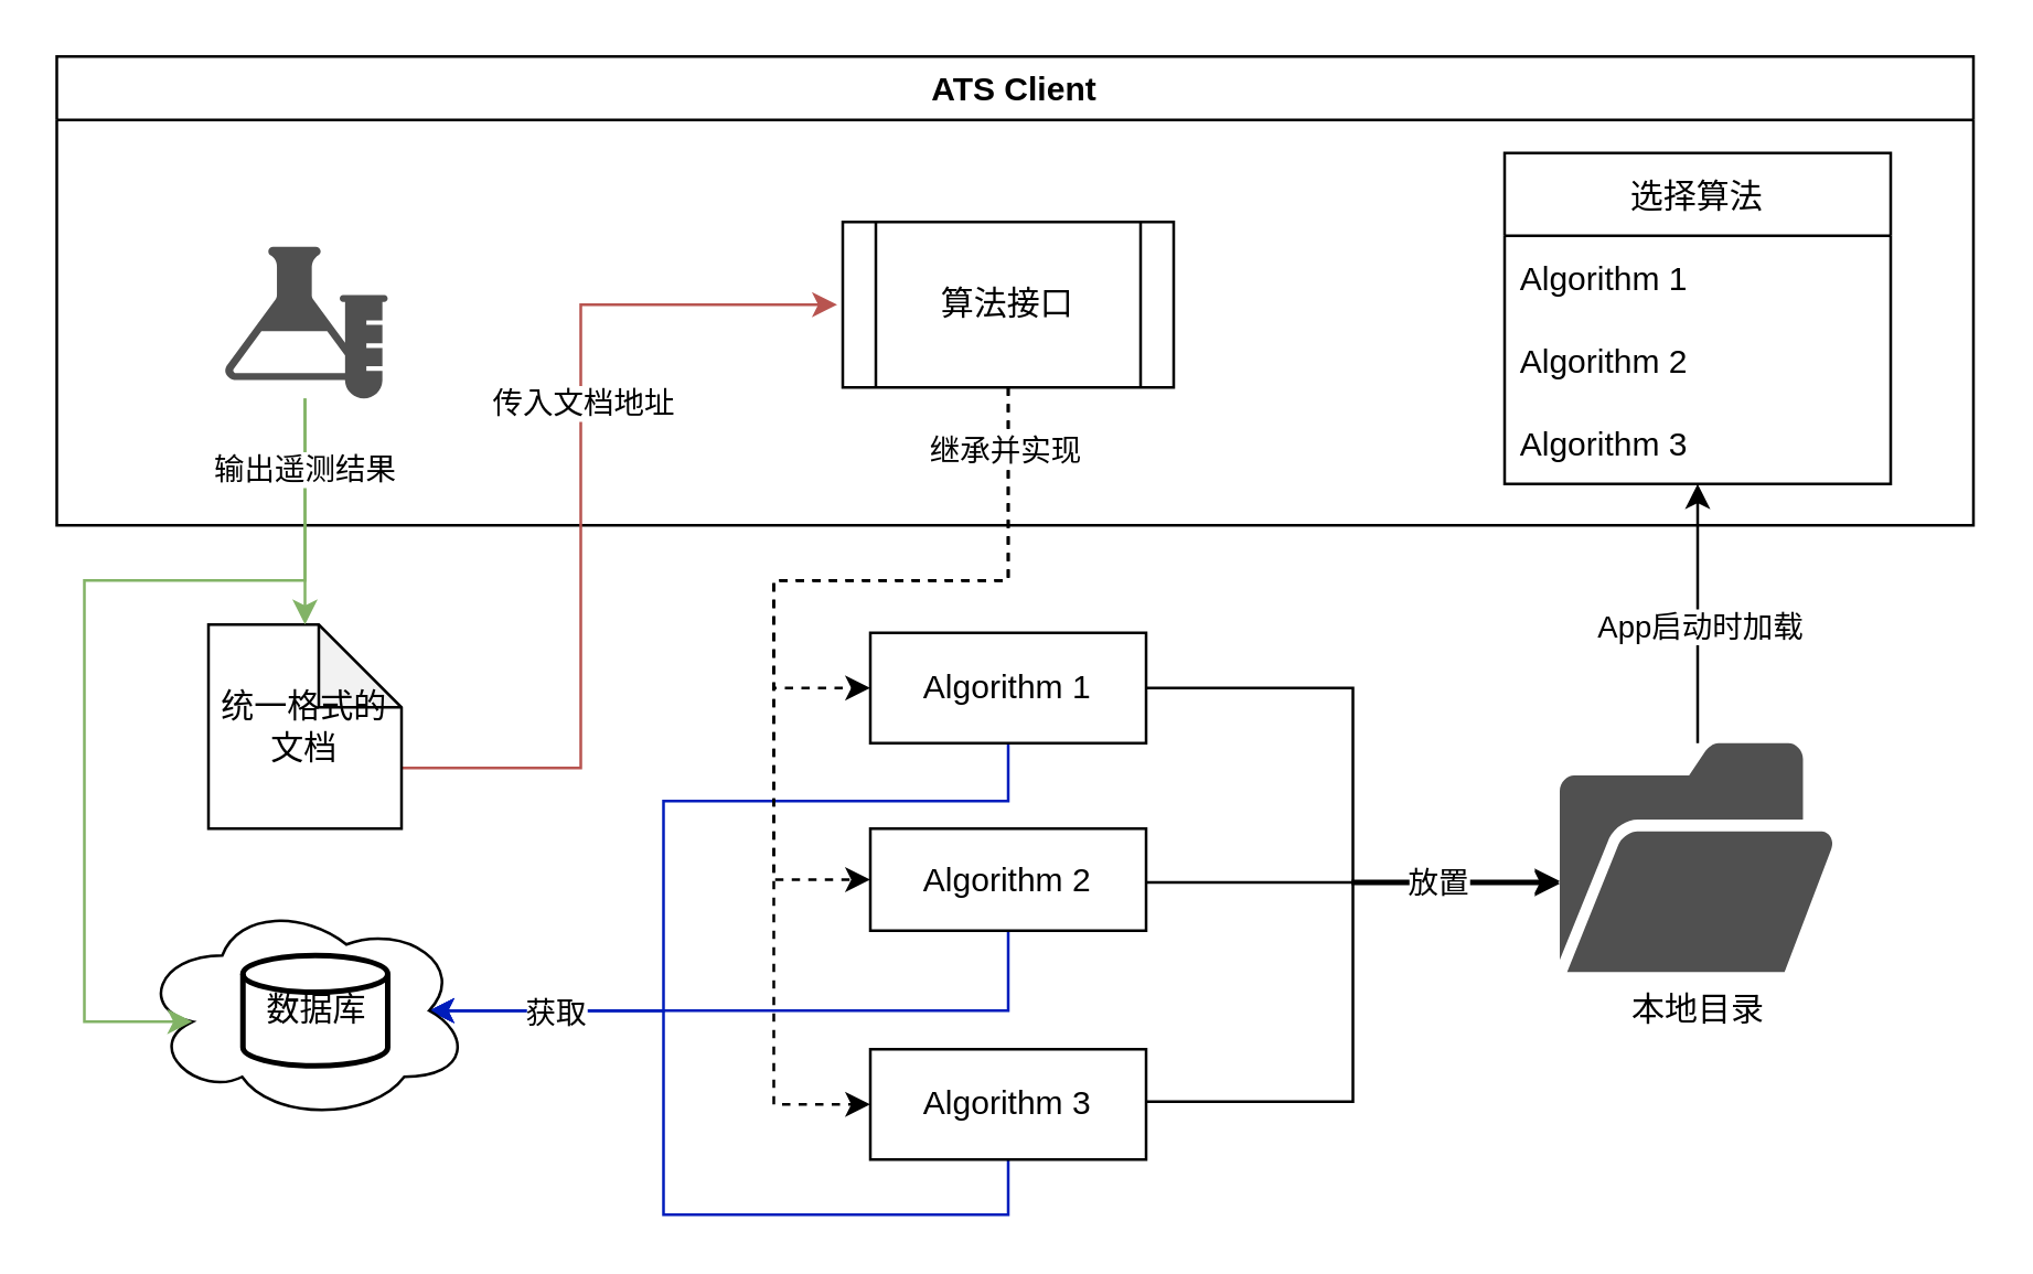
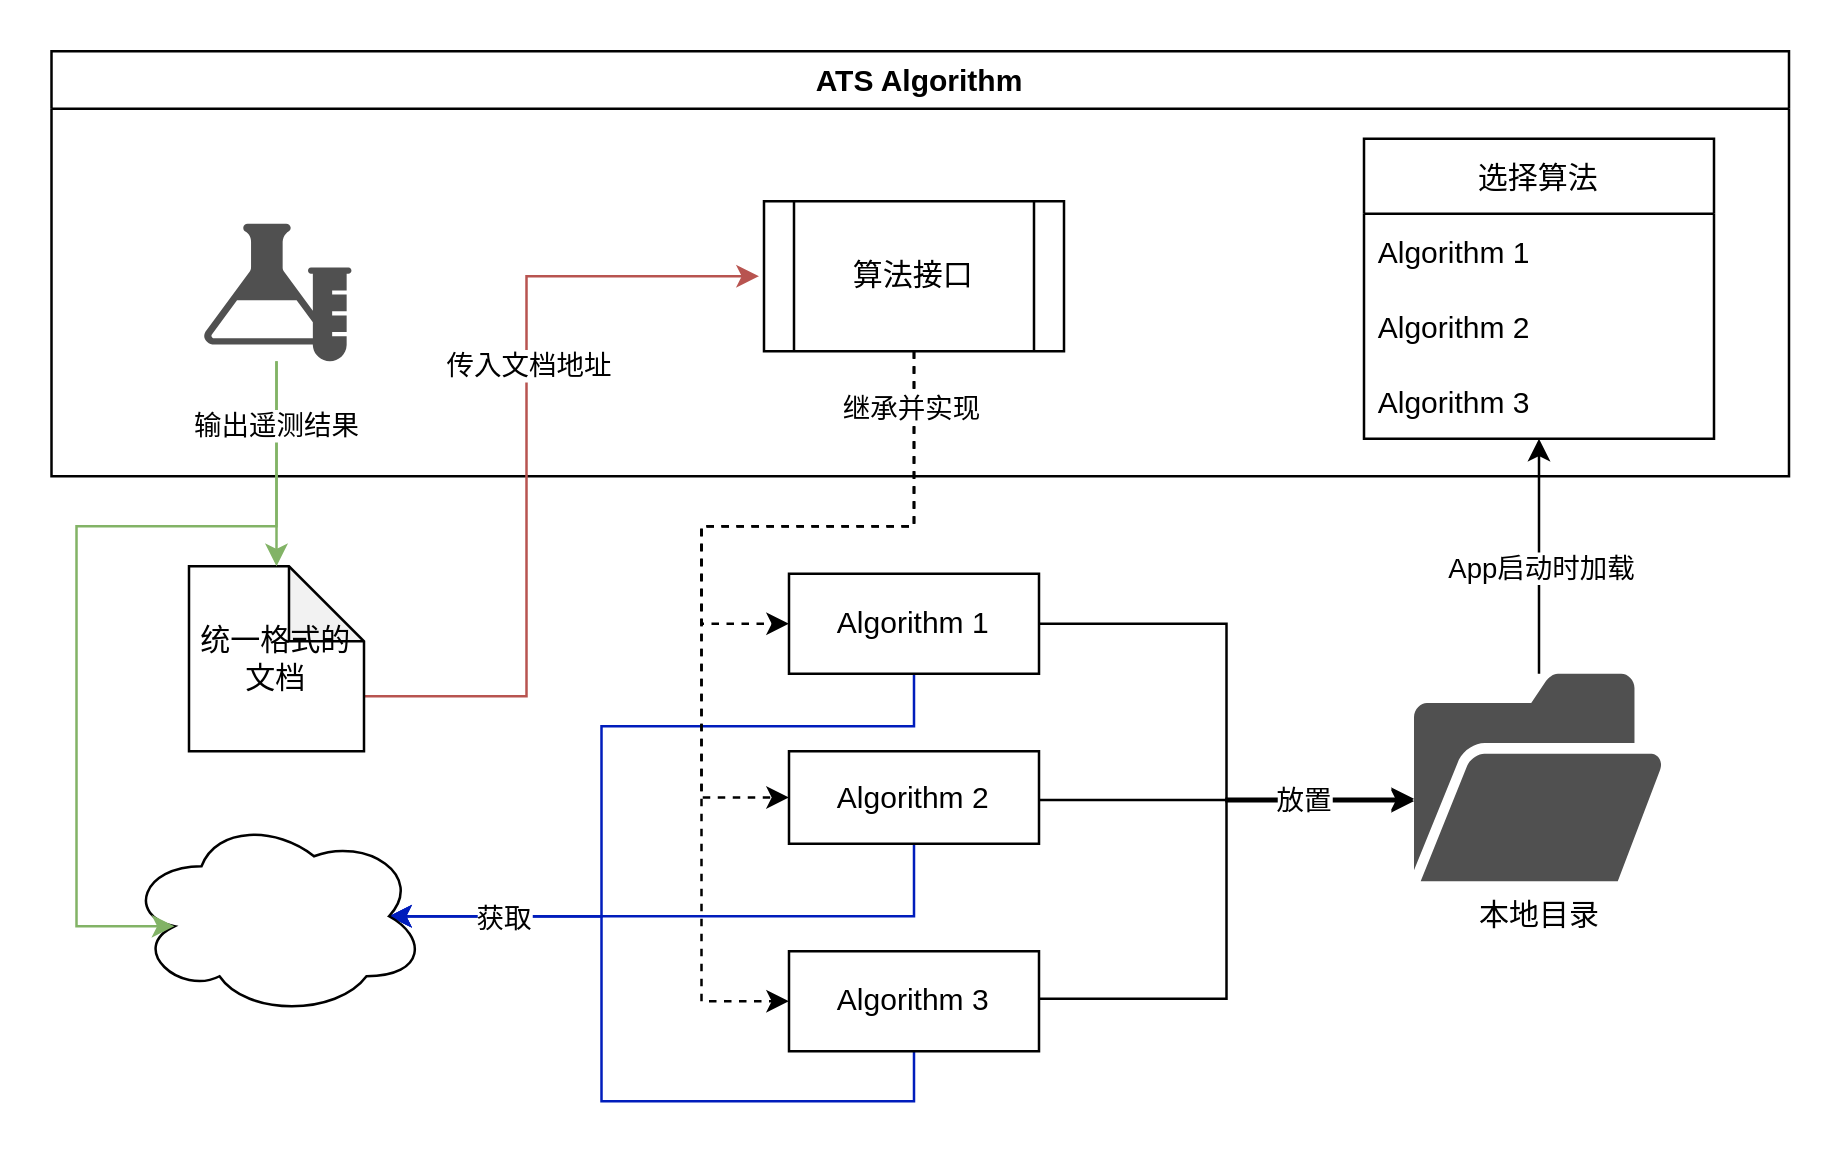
  <mxCell id="0" />
  <mxCell id="1" parent="0" />
- <mxCell id="2" value="ATS Client" style="swimlane;" parent="1" vertex="1"><mxGeometry x="20" y="20" width="695" height="170" as="geometry" /></mxCell>
+ <mxCell id="2" value="ATS Algorithm" style="swimlane;" parent="1" vertex="1"><mxGeometry x="20" y="20" width="695" height="170" as="geometry" /></mxCell>
  <mxCell id="3" value="选择算法" style="swimlane;fontStyle=0;childLayout=stackLayout;horizontal=1;startSize=30;horizontalStack=0;resizeParent=1;resizeParentMax=0;resizeLast=0;collapsible=1;marginBottom=0;" parent="2" vertex="1"><mxGeometry x="525" y="35" width="140" height="120" as="geometry" /></mxCell>
  <mxCell id="4" value="Algorithm 1" style="text;strokeColor=none;fillColor=none;align=left;verticalAlign=middle;spacingLeft=4;spacingRight=4;overflow=hidden;points=[[0,0.5],[1,0.5]];portConstraint=eastwest;rotatable=0;" parent="3" vertex="1"><mxGeometry y="30" width="140" height="30" as="geometry" /></mxCell>
  <mxCell id="5" value="Algorithm 2" style="text;strokeColor=none;fillColor=none;align=left;verticalAlign=middle;spacingLeft=4;spacingRight=4;overflow=hidden;points=[[0,0.5],[1,0.5]];portConstraint=eastwest;rotatable=0;" parent="3" vertex="1"><mxGeometry y="60" width="140" height="30" as="geometry" /></mxCell>
  <mxCell id="6" value="Algorithm 3" style="text;strokeColor=none;fillColor=none;align=left;verticalAlign=middle;spacingLeft=4;spacingRight=4;overflow=hidden;points=[[0,0.5],[1,0.5]];portConstraint=eastwest;rotatable=0;" parent="3" vertex="1"><mxGeometry y="90" width="140" height="30" as="geometry" /></mxCell>
  <mxCell id="7" value="算法接口" style="shape=process;whiteSpace=wrap;html=1;backgroundOutline=1;" parent="2" vertex="1"><mxGeometry x="285" y="60" width="120" height="60" as="geometry" /></mxCell>
  <mxCell id="8" value="" style="sketch=0;pointerEvents=1;shadow=0;dashed=0;html=1;strokeColor=none;fillColor=#505050;labelPosition=center;verticalLabelPosition=bottom;verticalAlign=top;outlineConnect=0;align=center;shape=mxgraph.office.concepts.lab;" parent="2" vertex="1"><mxGeometry x="60" y="69" width="60" height="55" as="geometry" /></mxCell>
  <mxCell id="9" style="edgeStyle=orthogonalEdgeStyle;rounded=0;orthogonalLoop=1;jettySize=auto;html=1;exitX=1;exitY=0.5;exitDx=0;exitDy=0;" parent="1" source="11" target="23" edge="1"><mxGeometry relative="1" as="geometry"><mxPoint x="530" y="320" as="targetPoint" /><Array as="points"><mxPoint x="490" y="249" /><mxPoint x="490" y="320" /></Array></mxGeometry></mxCell>
  <mxCell id="10" style="edgeStyle=orthogonalEdgeStyle;rounded=0;orthogonalLoop=1;jettySize=auto;html=1;exitX=0.5;exitY=1;exitDx=0;exitDy=0;entryX=0.875;entryY=0.5;entryDx=0;entryDy=0;entryPerimeter=0;fillColor=#0050ef;strokeColor=#001DBC;" parent="1" source="11" target="25" edge="1"><mxGeometry relative="1" as="geometry"><Array as="points"><mxPoint x="365" y="290" /><mxPoint x="240" y="290" /><mxPoint x="240" y="366" /></Array></mxGeometry></mxCell>
  <mxCell id="11" value="&lt;span style=&quot;text-align: left&quot;&gt;Algorithm 1&lt;/span&gt;" style="rounded=0;whiteSpace=wrap;html=1;" parent="1" vertex="1"><mxGeometry x="315" y="229" width="100" height="40" as="geometry" /></mxCell>
  <mxCell id="12" style="edgeStyle=orthogonalEdgeStyle;rounded=0;orthogonalLoop=1;jettySize=auto;html=1;exitX=1;exitY=0.5;exitDx=0;exitDy=0;" parent="1" edge="1"><mxGeometry relative="1" as="geometry"><mxPoint x="415" y="319.5" as="sourcePoint" /><mxPoint x="565" y="319.5" as="targetPoint" /><Array as="points"><mxPoint x="510" y="320" /><mxPoint x="510" y="320" /></Array></mxGeometry></mxCell>
  <mxCell id="13" style="edgeStyle=orthogonalEdgeStyle;rounded=0;orthogonalLoop=1;jettySize=auto;html=1;exitX=0.5;exitY=1;exitDx=0;exitDy=0;entryX=0.875;entryY=0.5;entryDx=0;entryDy=0;entryPerimeter=0;fillColor=#0050ef;strokeColor=#001DBC;" parent="1" source="14" target="25" edge="1"><mxGeometry relative="1" as="geometry" /></mxCell>
  <mxCell id="14" value="&lt;span style=&quot;text-align: left&quot;&gt;Algorithm 2&lt;/span&gt;" style="rounded=0;whiteSpace=wrap;html=1;" parent="1" vertex="1"><mxGeometry x="315" y="300" width="100" height="37" as="geometry" /></mxCell>
  <mxCell id="15" style="edgeStyle=orthogonalEdgeStyle;rounded=0;orthogonalLoop=1;jettySize=auto;html=1;exitX=1;exitY=0.5;exitDx=0;exitDy=0;" parent="1" edge="1"><mxGeometry relative="1" as="geometry"><mxPoint x="415" y="399" as="sourcePoint" /><mxPoint x="565" y="319" as="targetPoint" /><Array as="points"><mxPoint x="490" y="399" /><mxPoint x="490" y="319" /></Array></mxGeometry></mxCell>
  <mxCell id="16" value="放置" style="edgeLabel;html=1;align=center;verticalAlign=middle;resizable=0;points=[];" parent="15" vertex="1" connectable="0"><mxGeometry x="0.546" y="-2" relative="1" as="geometry"><mxPoint x="7" y="-2" as="offset" /></mxGeometry></mxCell>
  <mxCell id="17" style="edgeStyle=orthogonalEdgeStyle;rounded=0;orthogonalLoop=1;jettySize=auto;html=1;exitX=0.5;exitY=1;exitDx=0;exitDy=0;entryX=0.875;entryY=0.5;entryDx=0;entryDy=0;entryPerimeter=0;fillColor=#0050ef;strokeColor=#001DBC;" parent="1" source="19" target="25" edge="1"><mxGeometry relative="1" as="geometry"><Array as="points"><mxPoint x="365" y="440" /><mxPoint x="240" y="440" /><mxPoint x="240" y="366" /></Array></mxGeometry></mxCell>
  <mxCell id="18" value="获取" style="edgeLabel;html=1;align=center;verticalAlign=middle;resizable=0;points=[];" parent="17" vertex="1" connectable="0"><mxGeometry x="0.824" y="-1" relative="1" as="geometry"><mxPoint x="18" y="1" as="offset" /></mxGeometry></mxCell>
  <mxCell id="19" value="&lt;span style=&quot;text-align: left&quot;&gt;Algorithm 3&lt;/span&gt;" style="rounded=0;whiteSpace=wrap;html=1;" parent="1" vertex="1"><mxGeometry x="315" y="380" width="100" height="40" as="geometry" /></mxCell>
  <mxCell id="20" style="edgeStyle=orthogonalEdgeStyle;rounded=0;orthogonalLoop=1;jettySize=auto;html=1;entryX=0;entryY=0.5;entryDx=0;entryDy=0;dashed=1;" parent="1" source="7" target="11" edge="1"><mxGeometry relative="1" as="geometry"><Array as="points"><mxPoint x="365" y="210" /><mxPoint x="280" y="210" /><mxPoint x="280" y="249" /></Array></mxGeometry></mxCell>
  <mxCell id="21" style="edgeStyle=orthogonalEdgeStyle;rounded=0;orthogonalLoop=1;jettySize=auto;html=1;" parent="1" source="23" target="3" edge="1"><mxGeometry relative="1" as="geometry" /></mxCell>
  <mxCell id="22" value="App启动时加载" style="edgeLabel;html=1;align=center;verticalAlign=middle;resizable=0;points=[];" parent="21" vertex="1" connectable="0"><mxGeometry x="0.285" relative="1" as="geometry"><mxPoint y="17" as="offset" /></mxGeometry></mxCell>
  <mxCell id="23" value="本地目录" style="sketch=0;pointerEvents=1;shadow=0;dashed=0;html=1;strokeColor=none;fillColor=#505050;labelPosition=center;verticalLabelPosition=bottom;verticalAlign=top;outlineConnect=0;align=center;shape=mxgraph.office.concepts.folder_open;" parent="1" vertex="1"><mxGeometry x="565" y="269" width="100" height="83" as="geometry" /></mxCell>
  <mxCell id="24" style="edgeStyle=orthogonalEdgeStyle;rounded=0;orthogonalLoop=1;jettySize=auto;html=1;exitX=0.5;exitY=1;exitDx=0;exitDy=0;entryX=0;entryY=0.5;entryDx=0;entryDy=0;dashed=1;" parent="1" source="7" target="14" edge="1"><mxGeometry relative="1" as="geometry"><Array as="points"><mxPoint x="365" y="210" /><mxPoint x="280" y="210" /><mxPoint x="280" y="319" /></Array></mxGeometry></mxCell>
  <mxCell id="25" value="" style="ellipse;shape=cloud;whiteSpace=wrap;html=1;" parent="1" vertex="1"><mxGeometry x="50" y="326" width="120" height="80" as="geometry" /></mxCell>
- <mxCell id="26" value="数据库" style="strokeWidth=2;html=1;shape=mxgraph.flowchart.database;whiteSpace=wrap;" parent="1" vertex="1"><mxGeometry x="87.5" y="346" width="52.5" height="40" as="geometry" /></mxCell>
  <mxCell id="27" style="edgeStyle=orthogonalEdgeStyle;rounded=0;orthogonalLoop=1;jettySize=auto;html=1;entryX=0.16;entryY=0.55;entryDx=0;entryDy=0;entryPerimeter=0;fillColor=#d5e8d4;strokeColor=#82b366;" parent="1" source="8" target="25" edge="1"><mxGeometry relative="1" as="geometry"><Array as="points"><mxPoint x="110" y="210" /><mxPoint x="30" y="210" /><mxPoint x="30" y="370" /></Array></mxGeometry></mxCell>
  <mxCell id="28" style="edgeStyle=orthogonalEdgeStyle;rounded=0;orthogonalLoop=1;jettySize=auto;html=1;exitX=0;exitY=0;exitDx=70;exitDy=52;exitPerimeter=0;entryX=0;entryY=0.5;entryDx=0;entryDy=0;fillColor=#f8cecc;strokeColor=#b85450;" parent="1" edge="1"><mxGeometry relative="1" as="geometry"><mxPoint x="143" y="278" as="sourcePoint" /><mxPoint x="303" y="110" as="targetPoint" /><Array as="points"><mxPoint x="210" y="278" /><mxPoint x="210" y="110" /></Array></mxGeometry></mxCell>
  <mxCell id="29" value="传入文档地址" style="edgeLabel;html=1;align=center;verticalAlign=middle;resizable=0;points=[];" parent="28" vertex="1" connectable="0"><mxGeometry x="-0.071" y="3" relative="1" as="geometry"><mxPoint x="3" y="-48" as="offset" /></mxGeometry></mxCell>
  <mxCell id="30" value="统一格式的文档" style="shape=note;whiteSpace=wrap;html=1;backgroundOutline=1;darkOpacity=0.05;" parent="1" vertex="1"><mxGeometry x="75" y="226" width="70" height="74" as="geometry" /></mxCell>
  <mxCell id="31" value="输出遥测结果" style="edgeStyle=orthogonalEdgeStyle;rounded=0;orthogonalLoop=1;jettySize=auto;html=1;entryX=0.5;entryY=0;entryDx=0;entryDy=0;entryPerimeter=0;fillColor=#d5e8d4;strokeColor=#82b366;" parent="1" source="8" target="30" edge="1"><mxGeometry x="-0.366" relative="1" as="geometry"><Array as="points"><mxPoint x="110" y="160" /><mxPoint x="110" y="160" /></Array><mxPoint as="offset" /></mxGeometry></mxCell>
  <mxCell id="32" style="edgeStyle=orthogonalEdgeStyle;rounded=0;orthogonalLoop=1;jettySize=auto;html=1;exitX=0.5;exitY=1;exitDx=0;exitDy=0;entryX=0;entryY=0.5;entryDx=0;entryDy=0;dashed=1;" parent="1" source="7" target="19" edge="1"><mxGeometry relative="1" as="geometry"><Array as="points"><mxPoint x="365" y="210" /><mxPoint x="280" y="210" /><mxPoint x="280" y="400" /></Array></mxGeometry></mxCell>
  <mxCell id="33" value="继承并实现" style="edgeLabel;html=1;align=center;verticalAlign=middle;resizable=0;points=[];" parent="32" vertex="1" connectable="0"><mxGeometry x="-0.886" y="-2" relative="1" as="geometry"><mxPoint as="offset" /></mxGeometry></mxCell>
